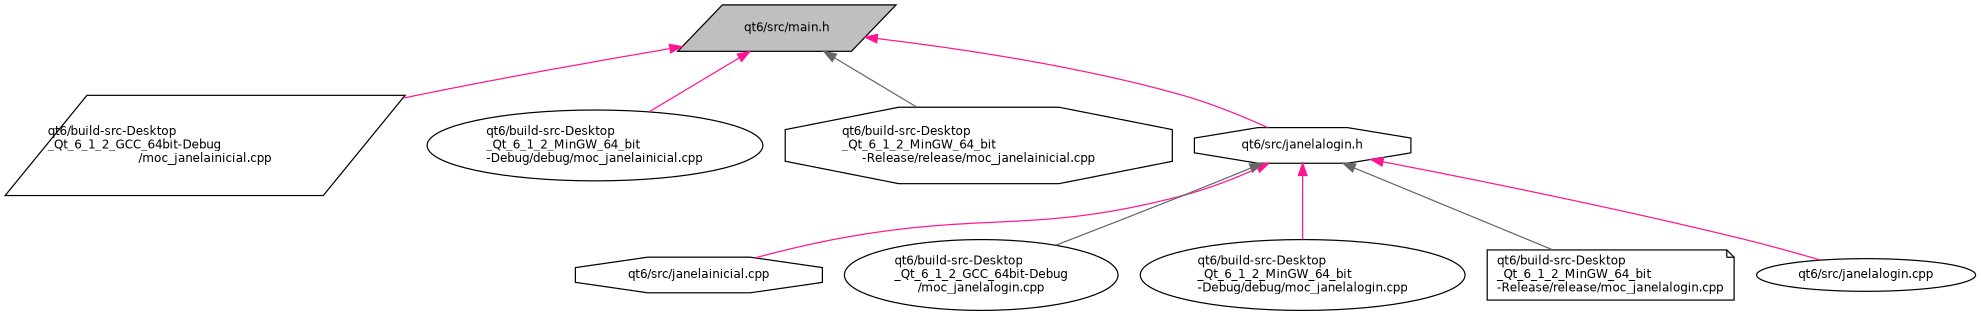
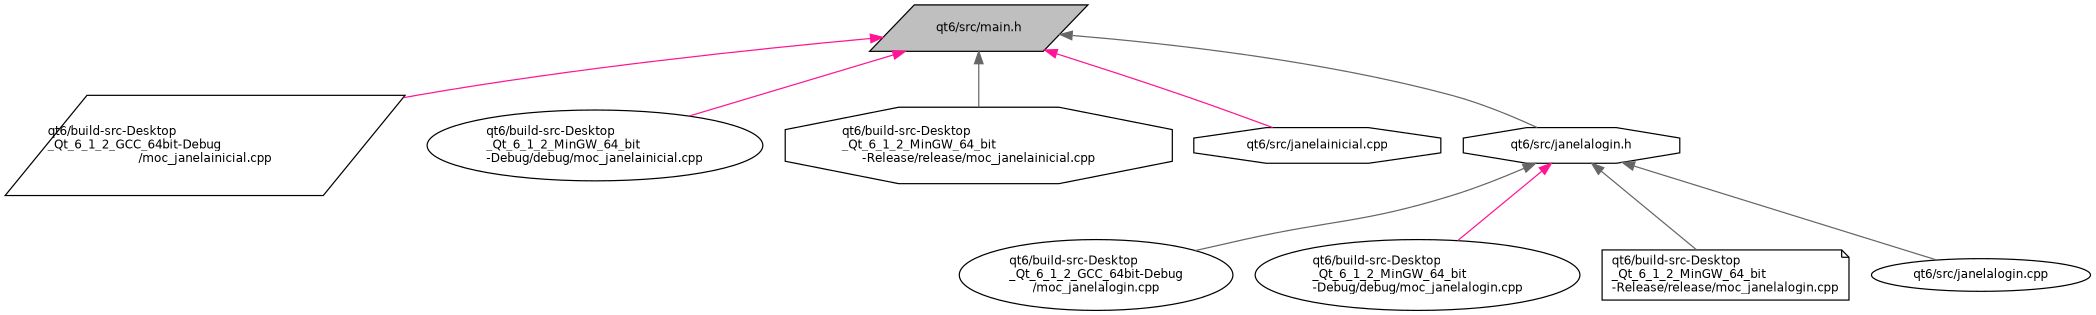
  digraph {
    node [color=black fillcolor=white fontname=Helvetica fontsize=10 shape=ellipse style=filled]
    edge [color=gray40 dir=back fontname=Helvetica fontsize=10 labelfontname=Helvetica labelfontsize=10 style=solid]
    n1 [fillcolor=grey75 fontcolor=black height=0.2 label="qt6/src/main.h" shape=parallelogram width=0.4]
    n2 [height=0.2 label="qt6/build-src-Desktop\l_Qt_6_1_2_GCC_64bit-Debug\l/moc_janelainicial.cpp" shape=parallelogram width=0.4]
    n3 [height=0.2 label="qt6/build-src-Desktop\l_Qt_6_1_2_MinGW_64_bit\l-Debug/debug/moc_janelainicial.cpp" width=0.4]
    n4 [height=0.2 label="qt6/build-src-Desktop\l_Qt_6_1_2_MinGW_64_bit\l-Release/release/moc_janelainicial.cpp" shape=octagon width=0.4]
    n5 [height=0.2 label="qt6/src/janelainicial.cpp" shape=octagon width=0.4]
    n6 [height=0.2 label="qt6/src/janelalogin.h" shape=octagon width=0.4]
    n7 [height=0.2 label="qt6/build-src-Desktop\l_Qt_6_1_2_GCC_64bit-Debug\l/moc_janelalogin.cpp" width=0.4]
    n8 [height=0.2 label="qt6/build-src-Desktop\l_Qt_6_1_2_MinGW_64_bit\l-Debug/debug/moc_janelalogin.cpp" width=0.4]
    n9 [height=0.2 label="qt6/build-src-Desktop\l_Qt_6_1_2_MinGW_64_bit\l-Release/release/moc_janelalogin.cpp" shape=note width=0.4]
    n10 [height=0.2 label="qt6/src/janelalogin.cpp" width=0.4]
    n1 -> n2 [color=deeppink]
    n1 -> n3 [color=deeppink]
    n1 -> n4
-   n6 -> n5 [color=deeppink]
-   n1 -> n6 [color=deeppink]
+   n1 -> n5 [color=deeppink]
+   n1 -> n6
    n6 -> n7
    n6 -> n8 [color=deeppink]
    n6 -> n9
-   n6 -> n10 [color=deeppink]
+   n6 -> n10
  }
